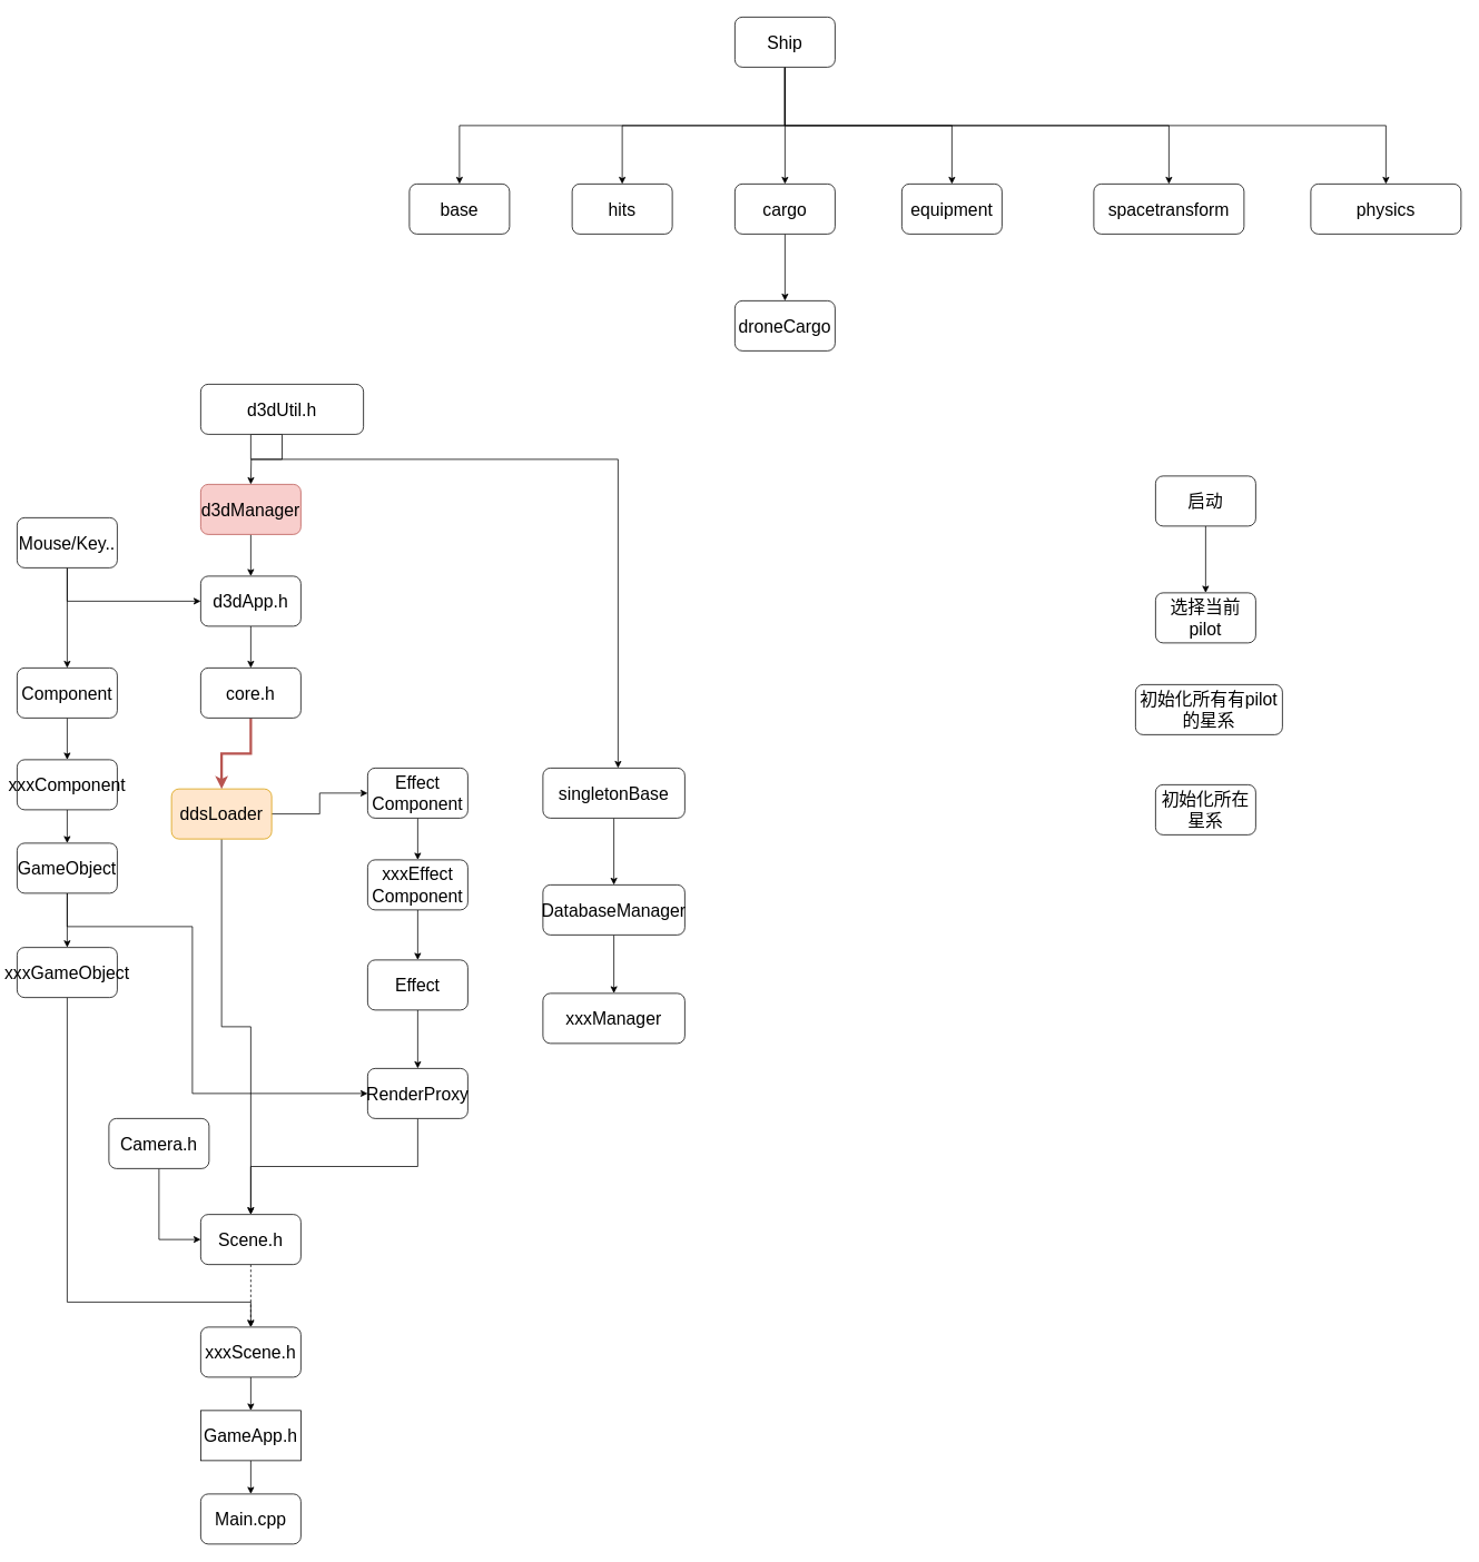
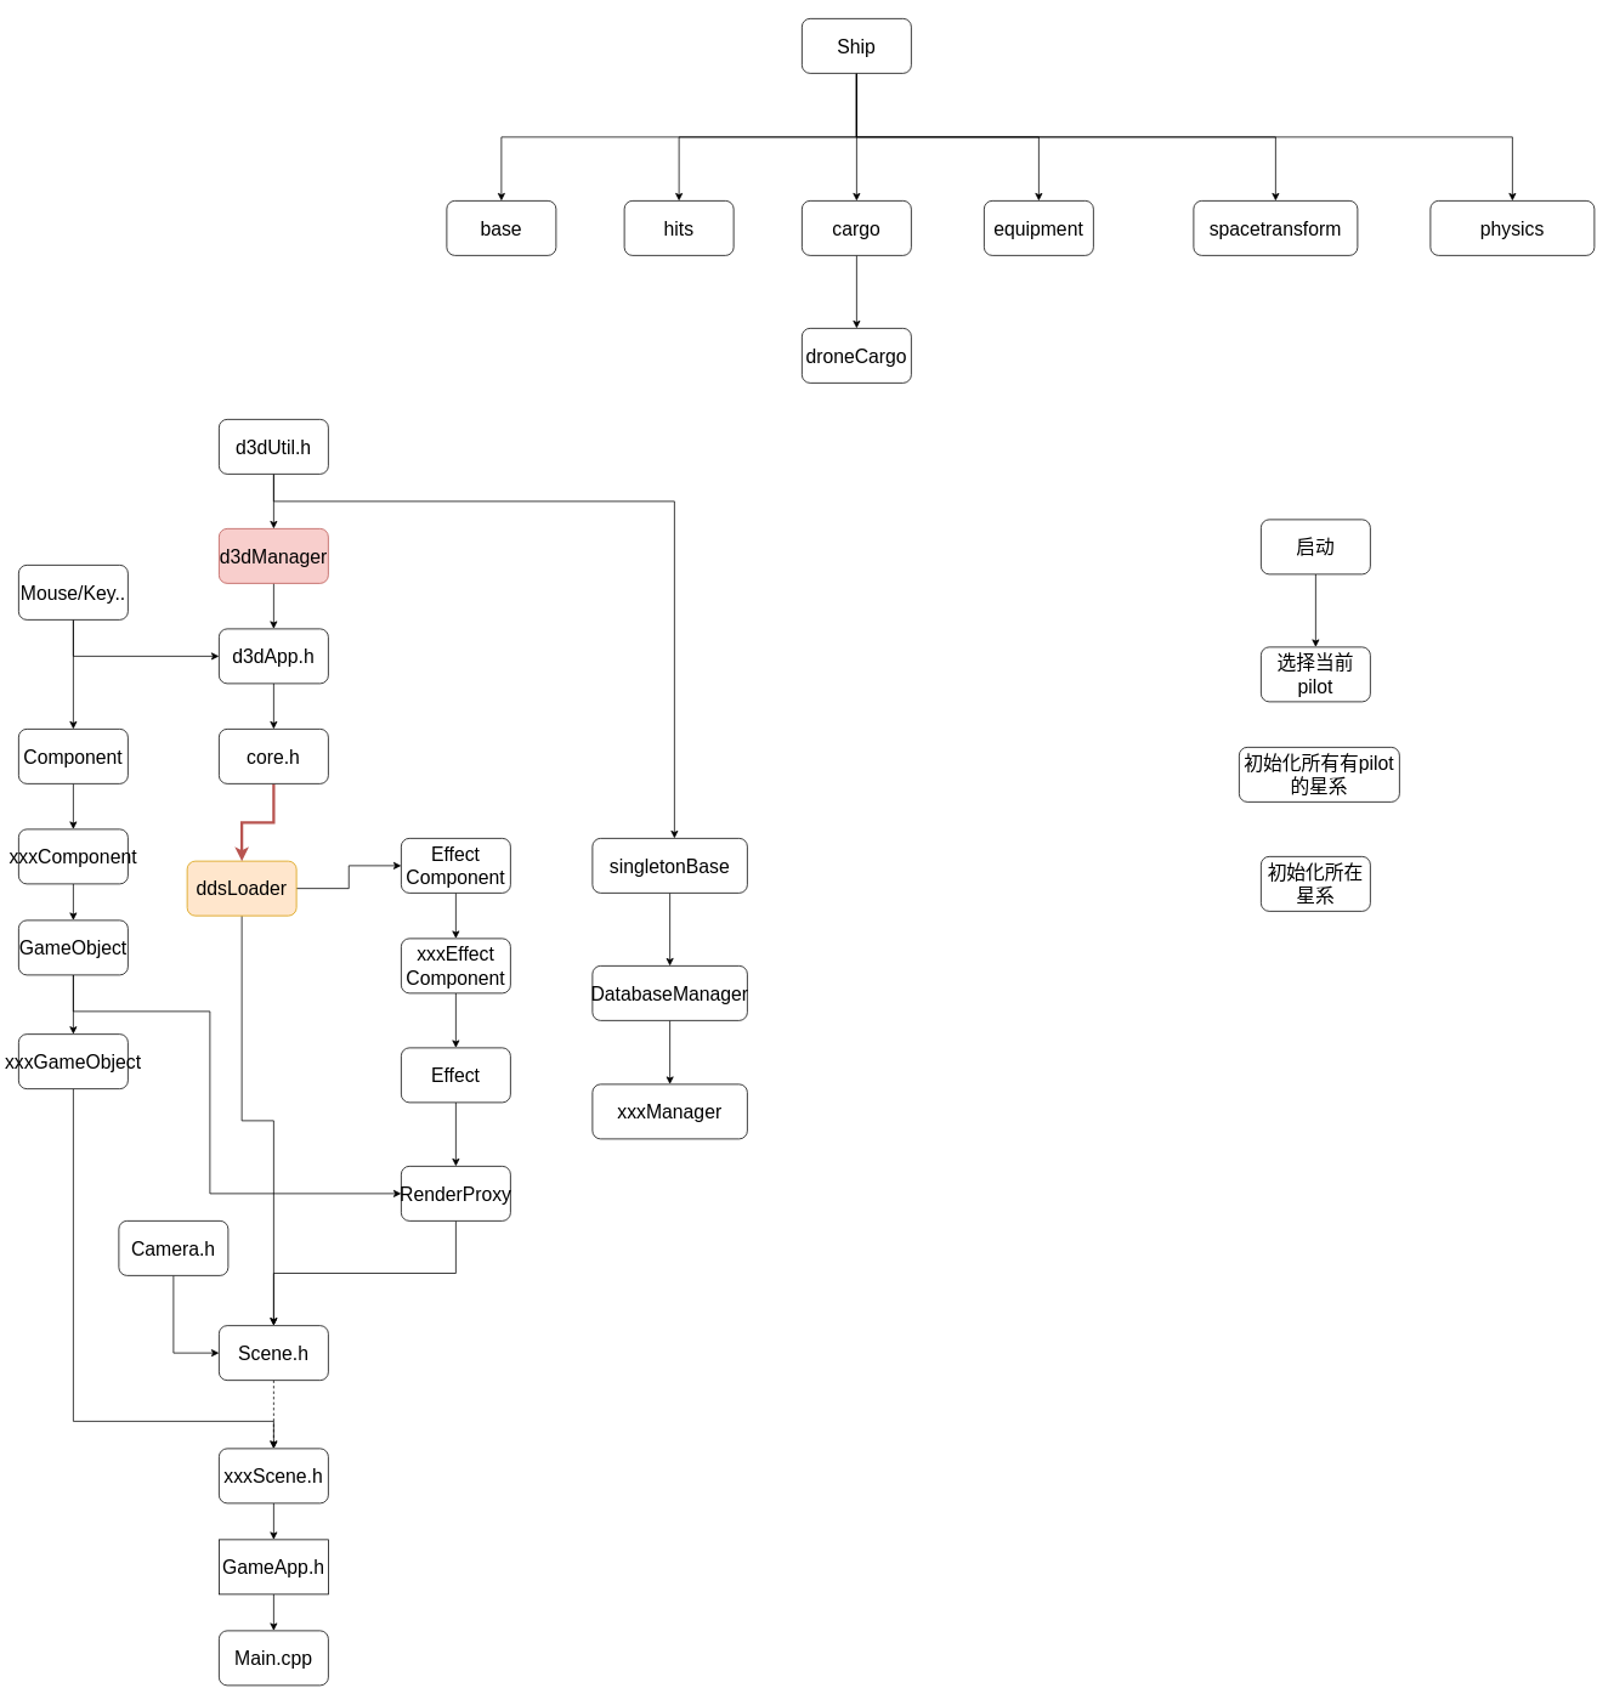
  <mxCell id="0" />
  <mxCell id="1" parent="0" />
  <mxCell id="2" value="&lt;font style=&quot;font-size: 21px&quot;&gt;Main.cpp&lt;/font&gt;" style="rounded=1;whiteSpace=wrap;html=1;" parent="1" vertex="1"><mxGeometry x="240" y="1790" width="120" height="60" as="geometry" /></mxCell>
  <mxCell id="3" style="edgeStyle=orthogonalEdgeStyle;rounded=0;orthogonalLoop=1;jettySize=auto;html=1;exitX=0.5;exitY=1;exitDx=0;exitDy=0;entryX=0.5;entryY=0;entryDx=0;entryDy=0;" parent="1" source="4" target="2" edge="1"><mxGeometry relative="1" as="geometry" /></mxCell>
  <mxCell id="4" value="&lt;font style=&quot;font-size: 21px&quot;&gt;GameApp.h&lt;br&gt;&lt;/font&gt;" style="whiteSpace=wrap;html=1;rounded=0;" parent="1" vertex="1"><mxGeometry x="240" y="1690" width="120" height="60" as="geometry" /></mxCell>
  <mxCell id="5" style="edgeStyle=orthogonalEdgeStyle;rounded=0;orthogonalLoop=1;jettySize=auto;html=1;exitX=0.5;exitY=1;exitDx=0;exitDy=0;entryX=0.5;entryY=0;entryDx=0;entryDy=0;strokeWidth=1;" parent="1" source="6" target="22" edge="1"><mxGeometry relative="1" as="geometry" /></mxCell>
  <mxCell id="6" value="&lt;font style=&quot;font-size: 21px&quot;&gt;d3dApp.h&lt;br&gt;&lt;/font&gt;" style="rounded=1;whiteSpace=wrap;html=1;" parent="1" vertex="1"><mxGeometry x="240" y="690" width="120" height="60" as="geometry" /></mxCell>
  <mxCell id="7" style="edgeStyle=orthogonalEdgeStyle;rounded=0;orthogonalLoop=1;jettySize=auto;html=1;exitX=0.5;exitY=1;exitDx=0;exitDy=0;entryX=0;entryY=0.5;entryDx=0;entryDy=0;strokeWidth=1;" parent="1" source="8" target="10" edge="1"><mxGeometry relative="1" as="geometry" /></mxCell>
  <mxCell id="8" value="&lt;font style=&quot;font-size: 21px&quot;&gt;Camera.h&lt;br&gt;&lt;/font&gt;" style="rounded=1;whiteSpace=wrap;html=1;" parent="1" vertex="1"><mxGeometry x="130" y="1340" width="120" height="60" as="geometry" /></mxCell>
  <mxCell id="9" style="edgeStyle=orthogonalEdgeStyle;rounded=0;orthogonalLoop=1;jettySize=auto;html=1;exitX=0.5;exitY=1;exitDx=0;exitDy=0;strokeWidth=1;dashed=1;" parent="1" source="10" target="14" edge="1"><mxGeometry relative="1" as="geometry" /></mxCell>
  <mxCell id="10" value="&lt;font style=&quot;font-size: 21px&quot;&gt;Scene.h&lt;br&gt;&lt;/font&gt;" style="rounded=1;whiteSpace=wrap;html=1;" parent="1" vertex="1"><mxGeometry x="240" y="1455" width="120" height="60" as="geometry" /></mxCell>
  <mxCell id="11" value="" style="edgeStyle=orthogonalEdgeStyle;rounded=0;orthogonalLoop=1;jettySize=auto;html=1;strokeWidth=1;" parent="1" source="12" target="6" edge="1"><mxGeometry relative="1" as="geometry" /></mxCell>
  <mxCell id="12" value="&lt;font style=&quot;font-size: 21px&quot;&gt;d3dManager&lt;br&gt;&lt;/font&gt;" style="rounded=1;whiteSpace=wrap;html=1;fillColor=#f8cecc;strokeColor=#b85450;" parent="1" vertex="1"><mxGeometry x="240" y="580" width="120" height="60" as="geometry" /></mxCell>
  <mxCell id="13" style="edgeStyle=orthogonalEdgeStyle;rounded=0;orthogonalLoop=1;jettySize=auto;html=1;exitX=0.5;exitY=1;exitDx=0;exitDy=0;strokeWidth=1;entryX=0.5;entryY=0;entryDx=0;entryDy=0;" parent="1" source="14" target="4" edge="1"><mxGeometry relative="1" as="geometry"><Array as="points" /><mxPoint x="210" y="1660" as="targetPoint" /></mxGeometry></mxCell>
  <mxCell id="14" value="&lt;font style=&quot;font-size: 21px&quot;&gt;xxxScene.h&lt;br&gt;&lt;/font&gt;" style="rounded=1;whiteSpace=wrap;html=1;" parent="1" vertex="1"><mxGeometry x="240" y="1590" width="120" height="60" as="geometry" /></mxCell>
  <mxCell id="15" style="edgeStyle=orthogonalEdgeStyle;rounded=0;orthogonalLoop=1;jettySize=auto;html=1;exitX=0.5;exitY=1;exitDx=0;exitDy=0;entryX=0;entryY=0.5;entryDx=0;entryDy=0;strokeWidth=1;" parent="1" source="17" target="6" edge="1"><mxGeometry relative="1" as="geometry" /></mxCell>
  <mxCell id="16" style="edgeStyle=orthogonalEdgeStyle;rounded=0;orthogonalLoop=1;jettySize=auto;html=1;exitX=0.5;exitY=1;exitDx=0;exitDy=0;entryX=0.5;entryY=0;entryDx=0;entryDy=0;strokeWidth=1;" parent="1" source="17" target="27" edge="1"><mxGeometry relative="1" as="geometry" /></mxCell>
  <mxCell id="17" value="&lt;font style=&quot;font-size: 21px&quot;&gt;Mouse/Key..&lt;br&gt;&lt;/font&gt;" style="rounded=1;whiteSpace=wrap;html=1;" parent="1" vertex="1"><mxGeometry x="20" y="620" width="120" height="60" as="geometry" /></mxCell>
  <mxCell id="18" style="edgeStyle=orthogonalEdgeStyle;rounded=0;orthogonalLoop=1;jettySize=auto;html=1;exitX=1;exitY=0.5;exitDx=0;exitDy=0;" parent="1" source="20" target="45" edge="1"><mxGeometry relative="1" as="geometry" /></mxCell>
  <mxCell id="19" style="edgeStyle=orthogonalEdgeStyle;rounded=0;orthogonalLoop=1;jettySize=auto;html=1;exitX=0.5;exitY=1;exitDx=0;exitDy=0;entryX=0.5;entryY=0;entryDx=0;entryDy=0;" parent="1" source="20" target="10" edge="1"><mxGeometry relative="1" as="geometry" /></mxCell>
  <mxCell id="20" value="&lt;font style=&quot;font-size: 21px&quot;&gt;ddsLoader&lt;br&gt;&lt;/font&gt;" style="rounded=1;whiteSpace=wrap;html=1;fillColor=#ffe6cc;strokeColor=#d79b00;" parent="1" vertex="1"><mxGeometry x="205" y="945" width="120" height="60" as="geometry" /></mxCell>
  <mxCell id="21" style="edgeStyle=orthogonalEdgeStyle;rounded=0;orthogonalLoop=1;jettySize=auto;html=1;exitX=0.5;exitY=1;exitDx=0;exitDy=0;fillColor=#f8cecc;strokeColor=#b85450;strokeWidth=3;entryX=0.5;entryY=0;entryDx=0;entryDy=0;" parent="1" source="22" target="20" edge="1"><mxGeometry relative="1" as="geometry"><mxPoint x="590" y="770" as="targetPoint" /></mxGeometry></mxCell>
  <mxCell id="22" value="&lt;font style=&quot;font-size: 21px&quot;&gt;core.h&lt;br&gt;&lt;/font&gt;" style="rounded=1;whiteSpace=wrap;html=1;" parent="1" vertex="1"><mxGeometry x="240" y="800" width="120" height="60" as="geometry" /></mxCell>
  <mxCell id="23" style="edgeStyle=orthogonalEdgeStyle;rounded=0;orthogonalLoop=1;jettySize=auto;html=1;exitX=0.5;exitY=1;exitDx=0;exitDy=0;strokeWidth=1;" parent="1" source="25" edge="1"><mxGeometry relative="1" as="geometry"><mxPoint x="300" y="580" as="targetPoint" /></mxGeometry></mxCell>
  <mxCell id="24" style="edgeStyle=orthogonalEdgeStyle;rounded=0;orthogonalLoop=1;jettySize=auto;html=1;exitX=0.5;exitY=1;exitDx=0;exitDy=0;" edge="1" parent="1" source="25" target="38"><mxGeometry relative="1" as="geometry"><Array as="points"><mxPoint x="300" y="550" /><mxPoint x="740" y="550" /></Array></mxGeometry></mxCell>
- <mxCell id="25" value="&lt;font style=&quot;font-size: 21px&quot;&gt;d3dUtil.h&lt;br&gt;&lt;/font&gt;" style="rounded=1;whiteSpace=wrap;html=1;" parent="1" vertex="1"><mxGeometry x="240" y="460" width="195" height="60" as="geometry" /></mxCell>
+ <mxCell id="25" value="&lt;font style=&quot;font-size: 21px&quot;&gt;d3dUtil.h&lt;br&gt;&lt;/font&gt;" style="rounded=1;whiteSpace=wrap;html=1;" parent="1" vertex="1"><mxGeometry x="240" y="460" width="120" height="60" as="geometry" /></mxCell>
  <mxCell id="26" style="edgeStyle=orthogonalEdgeStyle;rounded=0;orthogonalLoop=1;jettySize=auto;html=1;exitX=0.5;exitY=1;exitDx=0;exitDy=0;strokeWidth=1;" parent="1" source="27" target="29" edge="1"><mxGeometry relative="1" as="geometry" /></mxCell>
  <mxCell id="27" value="&lt;font style=&quot;font-size: 21px&quot;&gt;Component&lt;br&gt;&lt;/font&gt;" style="rounded=1;whiteSpace=wrap;html=1;" parent="1" vertex="1"><mxGeometry x="20" y="800" width="120" height="60" as="geometry" /></mxCell>
  <mxCell id="28" style="edgeStyle=orthogonalEdgeStyle;rounded=0;orthogonalLoop=1;jettySize=auto;html=1;exitX=0.5;exitY=1;exitDx=0;exitDy=0;entryX=0.5;entryY=0;entryDx=0;entryDy=0;strokeWidth=1;" parent="1" source="29" target="32" edge="1"><mxGeometry relative="1" as="geometry" /></mxCell>
  <mxCell id="29" value="&lt;font style=&quot;font-size: 21px&quot;&gt;xxxComponent&lt;br&gt;&lt;/font&gt;" style="rounded=1;whiteSpace=wrap;html=1;" parent="1" vertex="1"><mxGeometry x="20" y="910" width="120" height="60" as="geometry" /></mxCell>
  <mxCell id="30" style="edgeStyle=orthogonalEdgeStyle;rounded=0;orthogonalLoop=1;jettySize=auto;html=1;exitX=0.5;exitY=1;exitDx=0;exitDy=0;entryX=0.5;entryY=0;entryDx=0;entryDy=0;strokeWidth=1;" parent="1" source="32" target="34" edge="1"><mxGeometry relative="1" as="geometry" /></mxCell>
  <mxCell id="31" style="edgeStyle=orthogonalEdgeStyle;rounded=0;orthogonalLoop=1;jettySize=auto;html=1;exitX=0.5;exitY=1;exitDx=0;exitDy=0;entryX=0;entryY=0.5;entryDx=0;entryDy=0;strokeWidth=1;" parent="1" source="32" target="43" edge="1"><mxGeometry relative="1" as="geometry"><Array as="points"><mxPoint x="80" y="1110" /><mxPoint x="230" y="1110" /><mxPoint x="230" y="1310" /></Array></mxGeometry></mxCell>
  <mxCell id="32" value="&lt;font style=&quot;font-size: 21px&quot;&gt;GameObject&lt;br&gt;&lt;/font&gt;" style="rounded=1;whiteSpace=wrap;html=1;" parent="1" vertex="1"><mxGeometry x="20" y="1010" width="120" height="60" as="geometry" /></mxCell>
  <mxCell id="33" style="edgeStyle=orthogonalEdgeStyle;rounded=0;orthogonalLoop=1;jettySize=auto;html=1;exitX=0.5;exitY=1;exitDx=0;exitDy=0;strokeWidth=1;entryX=0.5;entryY=0;entryDx=0;entryDy=0;" parent="1" source="34" target="14" edge="1"><mxGeometry relative="1" as="geometry"><mxPoint x="490" y="1500" as="targetPoint" /><Array as="points"><mxPoint x="80" y="1560" /><mxPoint x="300" y="1560" /></Array></mxGeometry></mxCell>
  <mxCell id="34" value="&lt;font style=&quot;font-size: 21px&quot;&gt;xxxGameObject&lt;br&gt;&lt;/font&gt;" style="rounded=1;whiteSpace=wrap;html=1;" parent="1" vertex="1"><mxGeometry x="20" y="1135" width="120" height="60" as="geometry" /></mxCell>
  <mxCell id="35" value="" style="edgeStyle=orthogonalEdgeStyle;rounded=0;orthogonalLoop=1;jettySize=auto;html=1;strokeWidth=1;" parent="1" source="36" target="39" edge="1"><mxGeometry relative="1" as="geometry" /></mxCell>
  <mxCell id="36" value="&lt;font style=&quot;font-size: 21px&quot;&gt;DatabaseManager&lt;/font&gt;" style="rounded=1;whiteSpace=wrap;html=1;" parent="1" vertex="1"><mxGeometry x="650" y="1060" width="170" height="60" as="geometry" /></mxCell>
  <mxCell id="37" style="edgeStyle=orthogonalEdgeStyle;rounded=0;orthogonalLoop=1;jettySize=auto;html=1;exitX=0.5;exitY=1;exitDx=0;exitDy=0;entryX=0.5;entryY=0;entryDx=0;entryDy=0;" parent="1" source="38" target="36" edge="1"><mxGeometry relative="1" as="geometry" /></mxCell>
  <mxCell id="38" value="&lt;font style=&quot;font-size: 21px&quot;&gt;singletonBase&lt;br&gt;&lt;/font&gt;" style="rounded=1;whiteSpace=wrap;html=1;" parent="1" vertex="1"><mxGeometry x="650" y="920" width="170" height="60" as="geometry" /></mxCell>
  <mxCell id="39" value="&lt;span style=&quot;font-size: 21px&quot;&gt;xxxManager&lt;/span&gt;" style="rounded=1;whiteSpace=wrap;html=1;" parent="1" vertex="1"><mxGeometry x="650" y="1190" width="170" height="60" as="geometry" /></mxCell>
  <mxCell id="40" value="" style="edgeStyle=orthogonalEdgeStyle;rounded=0;orthogonalLoop=1;jettySize=auto;html=1;strokeWidth=1;" parent="1" source="41" target="43" edge="1"><mxGeometry relative="1" as="geometry" /></mxCell>
  <mxCell id="41" value="&lt;font style=&quot;font-size: 21px&quot;&gt;Effect&lt;br&gt;&lt;/font&gt;" style="rounded=1;whiteSpace=wrap;html=1;" parent="1" vertex="1"><mxGeometry x="440" y="1150" width="120" height="60" as="geometry" /></mxCell>
  <mxCell id="42" style="edgeStyle=orthogonalEdgeStyle;rounded=0;orthogonalLoop=1;jettySize=auto;html=1;exitX=0.5;exitY=1;exitDx=0;exitDy=0;entryX=0.5;entryY=0;entryDx=0;entryDy=0;" parent="1" source="43" target="10" edge="1"><mxGeometry relative="1" as="geometry" /></mxCell>
  <mxCell id="43" value="&lt;font style=&quot;font-size: 21px&quot;&gt;RenderProxy&lt;br&gt;&lt;/font&gt;" style="rounded=1;whiteSpace=wrap;html=1;" parent="1" vertex="1"><mxGeometry x="440" y="1280" width="120" height="60" as="geometry" /></mxCell>
  <mxCell id="44" style="edgeStyle=orthogonalEdgeStyle;rounded=0;orthogonalLoop=1;jettySize=auto;html=1;exitX=0.5;exitY=1;exitDx=0;exitDy=0;strokeWidth=1;" parent="1" source="45" target="47" edge="1"><mxGeometry relative="1" as="geometry" /></mxCell>
  <mxCell id="45" value="&lt;font style=&quot;font-size: 21px&quot;&gt;Effect&lt;br&gt;Component&lt;br&gt;&lt;/font&gt;" style="rounded=1;whiteSpace=wrap;html=1;" parent="1" vertex="1"><mxGeometry x="440" y="920" width="120" height="60" as="geometry" /></mxCell>
  <mxCell id="46" style="edgeStyle=orthogonalEdgeStyle;rounded=0;orthogonalLoop=1;jettySize=auto;html=1;exitX=0.5;exitY=1;exitDx=0;exitDy=0;entryX=0.5;entryY=0;entryDx=0;entryDy=0;strokeWidth=1;" parent="1" source="47" target="41" edge="1"><mxGeometry relative="1" as="geometry" /></mxCell>
  <mxCell id="47" value="&lt;font style=&quot;font-size: 21px&quot;&gt;xxxEffect&lt;br&gt;Component&lt;br&gt;&lt;/font&gt;" style="rounded=1;whiteSpace=wrap;html=1;" parent="1" vertex="1"><mxGeometry x="440" y="1030" width="120" height="60" as="geometry" /></mxCell>
  <mxCell id="48" value="&lt;font style=&quot;font-size: 21px&quot;&gt;hits&lt;br&gt;&lt;/font&gt;" style="rounded=1;whiteSpace=wrap;html=1;" parent="1" vertex="1"><mxGeometry x="685" y="220" width="120" height="60" as="geometry" /></mxCell>
  <mxCell id="49" value="" style="edgeStyle=orthogonalEdgeStyle;rounded=0;orthogonalLoop=1;jettySize=auto;html=1;" parent="1" source="50" target="52" edge="1"><mxGeometry relative="1" as="geometry" /></mxCell>
  <mxCell id="50" value="&lt;font style=&quot;font-size: 21px&quot;&gt;cargo&lt;br&gt;&lt;/font&gt;" style="rounded=1;whiteSpace=wrap;html=1;" parent="1" vertex="1"><mxGeometry x="880" y="220" width="120" height="60" as="geometry" /></mxCell>
  <mxCell id="51" value="&lt;font style=&quot;font-size: 21px&quot;&gt;equipment&lt;br&gt;&lt;/font&gt;" style="rounded=1;whiteSpace=wrap;html=1;" parent="1" vertex="1"><mxGeometry x="1080" y="220" width="120" height="60" as="geometry" /></mxCell>
  <mxCell id="52" value="&lt;font style=&quot;font-size: 21px&quot;&gt;droneCargo&lt;br&gt;&lt;/font&gt;" style="rounded=1;whiteSpace=wrap;html=1;" parent="1" vertex="1"><mxGeometry x="880" y="360" width="120" height="60" as="geometry" /></mxCell>
  <mxCell id="53" value="&lt;font style=&quot;font-size: 21px&quot;&gt;base&lt;br&gt;&lt;/font&gt;" style="rounded=1;whiteSpace=wrap;html=1;" parent="1" vertex="1"><mxGeometry x="490" y="220" width="120" height="60" as="geometry" /></mxCell>
  <mxCell id="54" value="&lt;font style=&quot;font-size: 21px&quot;&gt;spacetransform&lt;br&gt;&lt;/font&gt;" style="rounded=1;whiteSpace=wrap;html=1;" parent="1" vertex="1"><mxGeometry x="1310" y="220" width="180" height="60" as="geometry" /></mxCell>
  <mxCell id="55" style="edgeStyle=orthogonalEdgeStyle;rounded=0;orthogonalLoop=1;jettySize=auto;html=1;exitX=0.5;exitY=1;exitDx=0;exitDy=0;entryX=0.5;entryY=0;entryDx=0;entryDy=0;" parent="1" source="61" target="53" edge="1"><mxGeometry relative="1" as="geometry" /></mxCell>
  <mxCell id="56" style="edgeStyle=orthogonalEdgeStyle;rounded=0;orthogonalLoop=1;jettySize=auto;html=1;exitX=0.5;exitY=1;exitDx=0;exitDy=0;" parent="1" source="61" target="48" edge="1"><mxGeometry relative="1" as="geometry" /></mxCell>
  <mxCell id="57" style="edgeStyle=orthogonalEdgeStyle;rounded=0;orthogonalLoop=1;jettySize=auto;html=1;exitX=0.5;exitY=1;exitDx=0;exitDy=0;entryX=0.5;entryY=0;entryDx=0;entryDy=0;" parent="1" source="61" target="50" edge="1"><mxGeometry relative="1" as="geometry" /></mxCell>
  <mxCell id="58" style="edgeStyle=orthogonalEdgeStyle;rounded=0;orthogonalLoop=1;jettySize=auto;html=1;exitX=0.5;exitY=1;exitDx=0;exitDy=0;" parent="1" source="61" target="51" edge="1"><mxGeometry relative="1" as="geometry" /></mxCell>
  <mxCell id="59" style="edgeStyle=orthogonalEdgeStyle;rounded=0;orthogonalLoop=1;jettySize=auto;html=1;exitX=0.5;exitY=1;exitDx=0;exitDy=0;entryX=0.5;entryY=0;entryDx=0;entryDy=0;" parent="1" source="61" target="54" edge="1"><mxGeometry relative="1" as="geometry" /></mxCell>
  <mxCell id="60" style="edgeStyle=orthogonalEdgeStyle;rounded=0;orthogonalLoop=1;jettySize=auto;html=1;exitX=0.5;exitY=1;exitDx=0;exitDy=0;entryX=0.5;entryY=0;entryDx=0;entryDy=0;" parent="1" source="61" target="62" edge="1"><mxGeometry relative="1" as="geometry" /></mxCell>
  <mxCell id="61" value="&lt;font style=&quot;font-size: 21px&quot;&gt;Ship&lt;br&gt;&lt;/font&gt;" style="rounded=1;whiteSpace=wrap;html=1;" parent="1" vertex="1"><mxGeometry x="880" y="20" width="120" height="60" as="geometry" /></mxCell>
  <mxCell id="62" value="&lt;font style=&quot;font-size: 21px&quot;&gt;physics&lt;br&gt;&lt;/font&gt;" style="rounded=1;whiteSpace=wrap;html=1;" parent="1" vertex="1"><mxGeometry x="1570" y="220" width="180" height="60" as="geometry" /></mxCell>
  <mxCell id="63" value="" style="edgeStyle=orthogonalEdgeStyle;rounded=0;orthogonalLoop=1;jettySize=auto;html=1;" parent="1" source="64" target="65" edge="1"><mxGeometry relative="1" as="geometry" /></mxCell>
  <mxCell id="64" value="&lt;font style=&quot;font-size: 21px&quot;&gt;启动&lt;br&gt;&lt;/font&gt;" style="rounded=1;whiteSpace=wrap;html=1;" parent="1" vertex="1"><mxGeometry x="1384" y="570" width="120" height="60" as="geometry" /></mxCell>
  <mxCell id="65" value="&lt;font style=&quot;font-size: 21px&quot;&gt;选择当前pilot&lt;br&gt;&lt;/font&gt;" style="rounded=1;whiteSpace=wrap;html=1;" parent="1" vertex="1"><mxGeometry x="1384" y="710" width="120" height="60" as="geometry" /></mxCell>
  <mxCell id="66" value="&lt;font style=&quot;font-size: 21px&quot;&gt;初始化所有有pilot的星系&lt;br&gt;&lt;/font&gt;" style="rounded=1;whiteSpace=wrap;html=1;" parent="1" vertex="1"><mxGeometry x="1360" y="820" width="176" height="60" as="geometry" /></mxCell>
  <mxCell id="67" value="&lt;font style=&quot;font-size: 21px&quot;&gt;初始化所在星系&lt;br&gt;&lt;/font&gt;" style="rounded=1;whiteSpace=wrap;html=1;" parent="1" vertex="1"><mxGeometry x="1384" y="940" width="120" height="60" as="geometry" /></mxCell>
